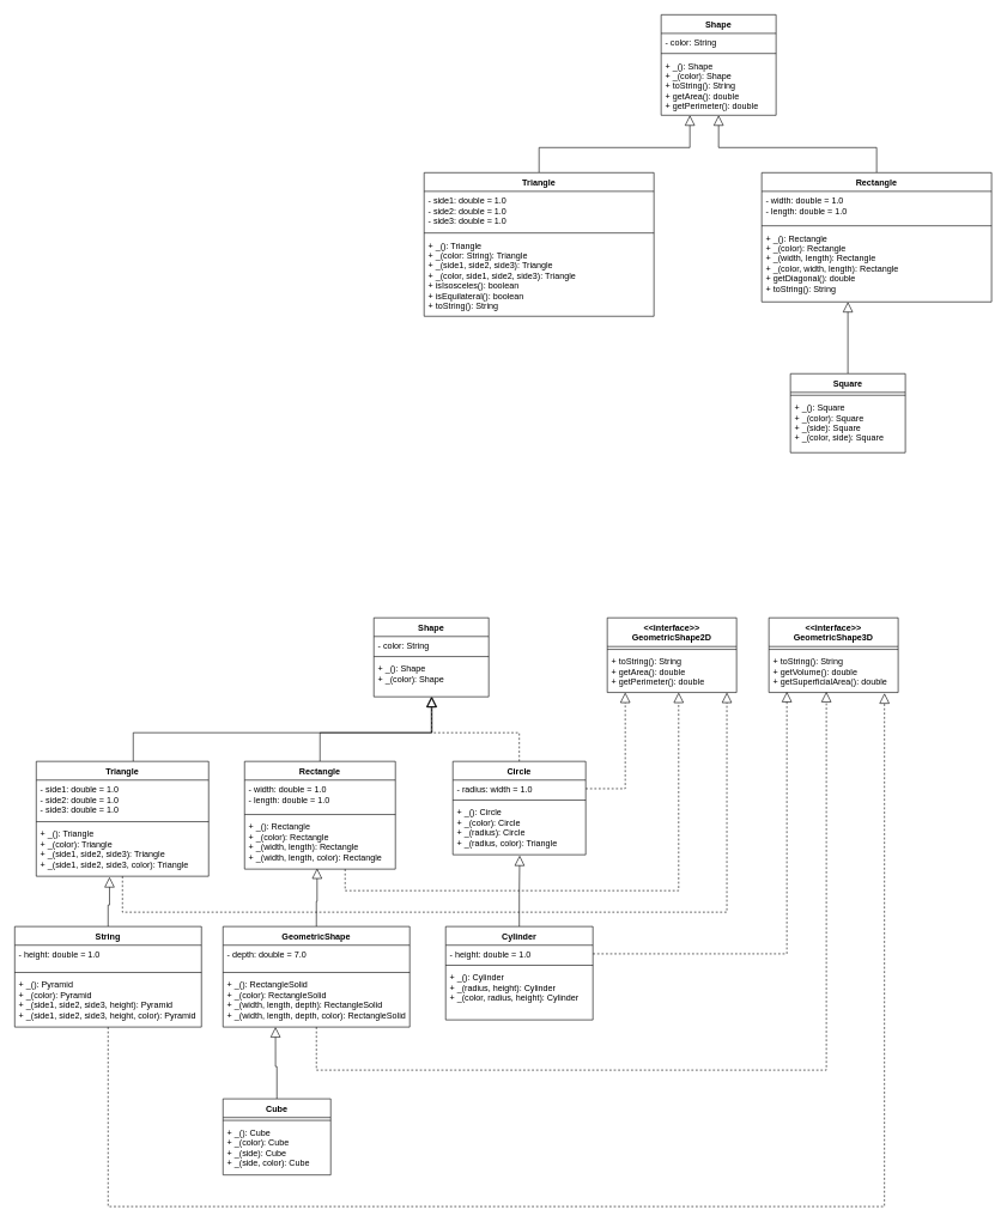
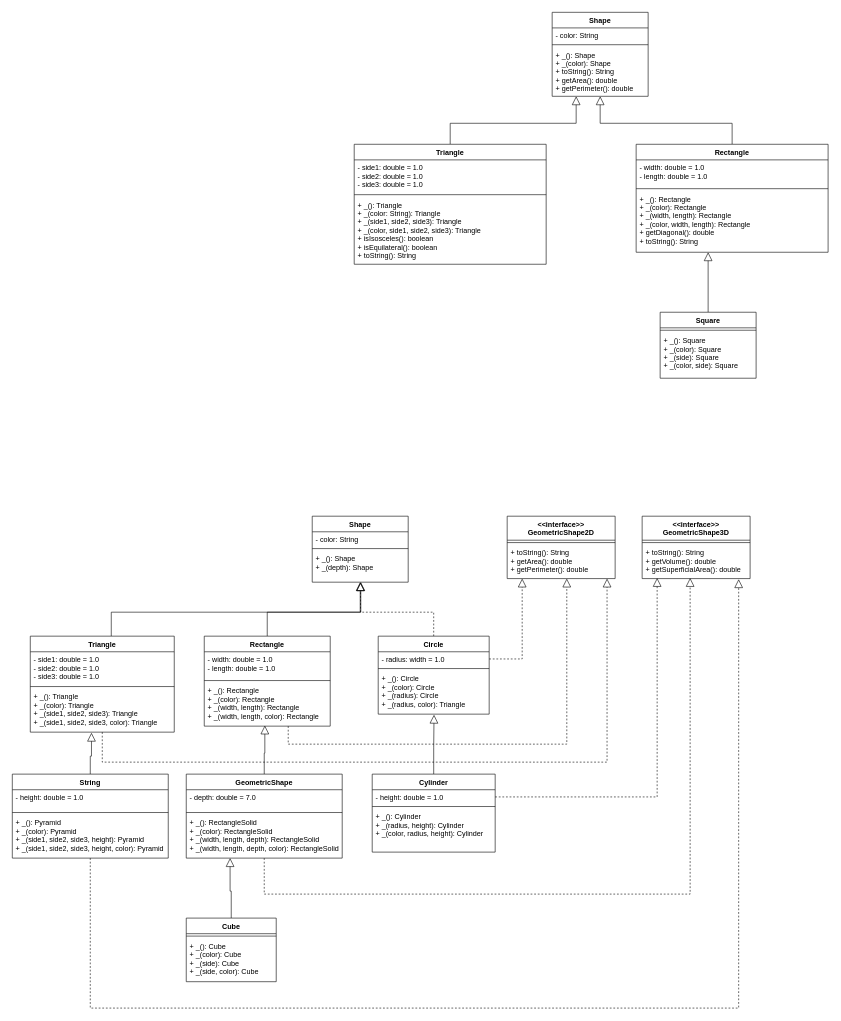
  <mxCell id="0" />
  <mxCell id="1" parent="0" />
  <mxCell id="2" value="Shape" style="swimlane;fontStyle=1;align=center;verticalAlign=top;childLayout=stackLayout;horizontal=1;startSize=26;horizontalStack=0;resizeParent=1;resizeParentMax=0;resizeLast=0;collapsible=1;marginBottom=0;" parent="1" vertex="1"><mxGeometry x="920" y="20" width="160" height="140" as="geometry" /></mxCell>
  <mxCell id="3" value="- color: String" style="text;strokeColor=none;fillColor=none;align=left;verticalAlign=top;spacingLeft=4;spacingRight=4;overflow=hidden;rotatable=0;points=[[0,0.5],[1,0.5]];portConstraint=eastwest;" parent="2" vertex="1"><mxGeometry y="26" width="160" height="24" as="geometry" /></mxCell>
  <mxCell id="4" value="" style="line;strokeWidth=1;fillColor=none;align=left;verticalAlign=middle;spacingTop=-1;spacingLeft=3;spacingRight=3;rotatable=0;labelPosition=right;points=[];portConstraint=eastwest;" parent="2" vertex="1"><mxGeometry y="50" width="160" height="8" as="geometry" /></mxCell>
  <mxCell id="5" value="+ _(): Shape&#10;+ _(color): Shape&#10;+ toString(): String&#10;+ getArea(): double&#10;+ getPerimeter(): double" style="text;strokeColor=none;fillColor=none;align=left;verticalAlign=top;spacingLeft=4;spacingRight=4;overflow=hidden;rotatable=0;points=[[0,0.5],[1,0.5]];portConstraint=eastwest;" parent="2" vertex="1"><mxGeometry y="58" width="160" height="82" as="geometry" /></mxCell>
  <mxCell id="6" style="edgeStyle=orthogonalEdgeStyle;rounded=0;orthogonalLoop=1;jettySize=auto;html=1;entryX=0.5;entryY=1;entryDx=0;entryDy=0;entryPerimeter=0;endArrow=block;endFill=0;endSize=12;" parent="1" source="7" target="5" edge="1"><mxGeometry relative="1" as="geometry" /></mxCell>
  <mxCell id="7" value="Rectangle" style="swimlane;fontStyle=1;align=center;verticalAlign=top;childLayout=stackLayout;horizontal=1;startSize=26;horizontalStack=0;resizeParent=1;resizeParentMax=0;resizeLast=0;collapsible=1;marginBottom=0;" parent="1" vertex="1"><mxGeometry x="1060" y="240" width="320" height="180" as="geometry" /></mxCell>
  <mxCell id="8" value="- width: double = 1.0&#10;- length: double = 1.0" style="text;strokeColor=none;fillColor=none;align=left;verticalAlign=top;spacingLeft=4;spacingRight=4;overflow=hidden;rotatable=0;points=[[0,0.5],[1,0.5]];portConstraint=eastwest;" parent="7" vertex="1"><mxGeometry y="26" width="320" height="44" as="geometry" /></mxCell>
  <mxCell id="9" value="" style="line;strokeWidth=1;fillColor=none;align=left;verticalAlign=middle;spacingTop=-1;spacingLeft=3;spacingRight=3;rotatable=0;labelPosition=right;points=[];portConstraint=eastwest;" parent="7" vertex="1"><mxGeometry y="70" width="320" height="8" as="geometry" /></mxCell>
  <mxCell id="10" value="+ _(): Rectangle&#10;+ _(color): Rectangle&#10;+ _(width, length): Rectangle&#10;+ _(color, width, length): Rectangle&#10;+ getDiagonal(): double&#10;+ toString(): String" style="text;strokeColor=none;fillColor=none;align=left;verticalAlign=top;spacingLeft=4;spacingRight=4;overflow=hidden;rotatable=0;points=[[0,0.5],[1,0.5]];portConstraint=eastwest;" parent="7" vertex="1"><mxGeometry y="78" width="320" height="102" as="geometry" /></mxCell>
  <mxCell id="11" style="edgeStyle=orthogonalEdgeStyle;rounded=0;orthogonalLoop=1;jettySize=auto;html=1;endArrow=block;endFill=0;endSize=12;entryX=0.25;entryY=1;entryDx=0;entryDy=0;entryPerimeter=0;" parent="1" source="12" target="5" edge="1"><mxGeometry relative="1" as="geometry"><mxPoint x="880" y="160" as="targetPoint" /></mxGeometry></mxCell>
  <mxCell id="12" value="Triangle" style="swimlane;fontStyle=1;align=center;verticalAlign=top;childLayout=stackLayout;horizontal=1;startSize=26;horizontalStack=0;resizeParent=1;resizeParentMax=0;resizeLast=0;collapsible=1;marginBottom=0;" parent="1" vertex="1"><mxGeometry x="590" y="240" width="320" height="200" as="geometry" /></mxCell>
  <mxCell id="13" value="- side1: double = 1.0&#10;- side2: double = 1.0&#10;- side3: double = 1.0" style="text;strokeColor=none;fillColor=none;align=left;verticalAlign=top;spacingLeft=4;spacingRight=4;overflow=hidden;rotatable=0;points=[[0,0.5],[1,0.5]];portConstraint=eastwest;" parent="12" vertex="1"><mxGeometry y="26" width="320" height="54" as="geometry" /></mxCell>
  <mxCell id="14" value="" style="line;strokeWidth=1;fillColor=none;align=left;verticalAlign=middle;spacingTop=-1;spacingLeft=3;spacingRight=3;rotatable=0;labelPosition=right;points=[];portConstraint=eastwest;" parent="12" vertex="1"><mxGeometry y="80" width="320" height="8" as="geometry" /></mxCell>
  <mxCell id="15" value="+ _(): Triangle&#10;+ _(color: String): Triangle&#10;+ _(side1, side2, side3): Triangle&#10;+ _(color, side1, side2, side3): Triangle&#10;+ isIsosceles(): boolean&#10;+ isEquilateral(): boolean&#10;+ toString(): String" style="text;strokeColor=none;fillColor=none;align=left;verticalAlign=top;spacingLeft=4;spacingRight=4;overflow=hidden;rotatable=0;points=[[0,0.5],[1,0.5]];portConstraint=eastwest;" parent="12" vertex="1"><mxGeometry y="88" width="320" height="112" as="geometry" /></mxCell>
  <mxCell id="16" style="edgeStyle=orthogonalEdgeStyle;rounded=0;orthogonalLoop=1;jettySize=auto;html=1;entryX=0.375;entryY=1;entryDx=0;entryDy=0;entryPerimeter=0;endArrow=block;endFill=0;endSize=12;" parent="1" source="17" target="10" edge="1"><mxGeometry relative="1" as="geometry" /></mxCell>
  <mxCell id="17" value="Square" style="swimlane;fontStyle=1;align=center;verticalAlign=top;childLayout=stackLayout;horizontal=1;startSize=26;horizontalStack=0;resizeParent=1;resizeParentMax=0;resizeLast=0;collapsible=1;marginBottom=0;" parent="1" vertex="1"><mxGeometry x="1100" y="520" width="160" height="110" as="geometry" /></mxCell>
  <mxCell id="18" value="" style="line;strokeWidth=1;fillColor=none;align=left;verticalAlign=middle;spacingTop=-1;spacingLeft=3;spacingRight=3;rotatable=0;labelPosition=right;points=[];portConstraint=eastwest;" parent="17" vertex="1"><mxGeometry y="26" width="160" height="8" as="geometry" /></mxCell>
  <mxCell id="19" value="+ _(): Square&#10;+ _(color): Square&#10;+ _(side): Square&#10;+ _(color, side): Square" style="text;strokeColor=none;fillColor=none;align=left;verticalAlign=top;spacingLeft=4;spacingRight=4;overflow=hidden;rotatable=0;points=[[0,0.5],[1,0.5]];portConstraint=eastwest;" parent="17" vertex="1"><mxGeometry y="34" width="160" height="76" as="geometry" /></mxCell>
  <mxCell id="20" style="edgeStyle=orthogonalEdgeStyle;rounded=0;jumpSize=6;orthogonalLoop=1;jettySize=auto;html=1;exitX=0.5;exitY=0;exitDx=0;exitDy=0;entryX=0.503;entryY=1;entryDx=0;entryDy=0;entryPerimeter=0;endArrow=block;endFill=0;endSize=12;dashed=1;" edge="1" parent="1" source="21" target="39"><mxGeometry relative="1" as="geometry" /></mxCell>
  <mxCell id="21" value="Circle" style="swimlane;fontStyle=1;align=center;verticalAlign=top;childLayout=stackLayout;horizontal=1;startSize=26;horizontalStack=0;resizeParent=1;resizeParentMax=0;resizeLast=0;collapsible=1;marginBottom=0;" vertex="1" parent="1"><mxGeometry x="630" y="1060" width="185" height="130" as="geometry" /></mxCell>
  <mxCell id="22" value="- radius: width = 1.0&#10;" style="text;strokeColor=none;fillColor=none;align=left;verticalAlign=top;spacingLeft=4;spacingRight=4;overflow=hidden;rotatable=0;points=[[0,0.5],[1,0.5]];portConstraint=eastwest;" vertex="1" parent="21"><mxGeometry y="26" width="185" height="24" as="geometry" /></mxCell>
  <mxCell id="23" value="" style="line;strokeWidth=1;fillColor=none;align=left;verticalAlign=middle;spacingTop=-1;spacingLeft=3;spacingRight=3;rotatable=0;labelPosition=right;points=[];portConstraint=eastwest;" vertex="1" parent="21"><mxGeometry y="50" width="185" height="8" as="geometry" /></mxCell>
  <mxCell id="24" value="+ _(): Circle&#10;+ _(color): Circle&#10;+ _(radius): Circle&#10;+ _(radius, color): Triangle&#10;" style="text;strokeColor=none;fillColor=none;align=left;verticalAlign=top;spacingLeft=4;spacingRight=4;overflow=hidden;rotatable=0;points=[[0,0.5],[1,0.5]];portConstraint=eastwest;" vertex="1" parent="21"><mxGeometry y="58" width="185" height="72" as="geometry" /></mxCell>
  <mxCell id="25" value="&lt;&lt;interface&gt;&gt;&#10;GeometricShape2D" style="swimlane;fontStyle=1;align=center;verticalAlign=top;childLayout=stackLayout;horizontal=1;startSize=40;horizontalStack=0;resizeParent=1;resizeParentMax=0;resizeLast=0;collapsible=1;marginBottom=0;" vertex="1" parent="1"><mxGeometry x="845" y="860" width="180" height="104" as="geometry" /></mxCell>
  <mxCell id="26" value="" style="line;strokeWidth=1;fillColor=none;align=left;verticalAlign=middle;spacingTop=-1;spacingLeft=3;spacingRight=3;rotatable=0;labelPosition=right;points=[];portConstraint=eastwest;" vertex="1" parent="25"><mxGeometry y="40" width="180" height="8" as="geometry" /></mxCell>
  <mxCell id="27" value="+ toString(): String&#10;+ getArea(): double&#10;+ getPerimeter(): double" style="text;strokeColor=none;fillColor=none;align=left;verticalAlign=top;spacingLeft=4;spacingRight=4;overflow=hidden;rotatable=0;points=[[0,0.5],[1,0.5]];portConstraint=eastwest;fontStyle=0" vertex="1" parent="25"><mxGeometry y="48" width="180" height="56" as="geometry" /></mxCell>
  <mxCell id="28" style="edgeStyle=orthogonalEdgeStyle;rounded=0;jumpSize=6;orthogonalLoop=1;jettySize=auto;html=1;entryX=0.503;entryY=1.014;entryDx=0;entryDy=0;entryPerimeter=0;endArrow=block;endFill=0;endSize=12;" edge="1" parent="1" source="29" target="24"><mxGeometry relative="1" as="geometry" /></mxCell>
  <mxCell id="29" value="Cylinder" style="swimlane;fontStyle=1;align=center;verticalAlign=top;childLayout=stackLayout;horizontal=1;startSize=26;horizontalStack=0;resizeParent=1;resizeParentMax=0;resizeLast=0;collapsible=1;marginBottom=0;" vertex="1" parent="1"><mxGeometry x="620" y="1290" width="205" height="130" as="geometry" /></mxCell>
  <mxCell id="30" value="- height: double = 1.0" style="text;strokeColor=none;fillColor=none;align=left;verticalAlign=top;spacingLeft=4;spacingRight=4;overflow=hidden;rotatable=0;points=[[0,0.5],[1,0.5]];portConstraint=eastwest;" vertex="1" parent="29"><mxGeometry y="26" width="205" height="24" as="geometry" /></mxCell>
  <mxCell id="31" value="" style="line;strokeWidth=1;fillColor=none;align=left;verticalAlign=middle;spacingTop=-1;spacingLeft=3;spacingRight=3;rotatable=0;labelPosition=right;points=[];portConstraint=eastwest;" vertex="1" parent="29"><mxGeometry y="50" width="205" height="8" as="geometry" /></mxCell>
  <mxCell id="32" value="+ _(): Cylinder&#10;+ _(radius, height): Cylinder&#10;+ _(color, radius, height): Cylinder&#10;" style="text;strokeColor=none;fillColor=none;align=left;verticalAlign=top;spacingLeft=4;spacingRight=4;overflow=hidden;rotatable=0;points=[[0,0.5],[1,0.5]];portConstraint=eastwest;" vertex="1" parent="29"><mxGeometry y="58" width="205" height="72" as="geometry" /></mxCell>
  <mxCell id="33" value="&lt;&lt;interface&gt;&gt;&#10;GeometricShape3D" style="swimlane;fontStyle=1;align=center;verticalAlign=top;childLayout=stackLayout;horizontal=1;startSize=40;horizontalStack=0;resizeParent=1;resizeParentMax=0;resizeLast=0;collapsible=1;marginBottom=0;" vertex="1" parent="1"><mxGeometry x="1070" y="860" width="180" height="104" as="geometry" /></mxCell>
  <mxCell id="34" value="" style="line;strokeWidth=1;fillColor=none;align=left;verticalAlign=middle;spacingTop=-1;spacingLeft=3;spacingRight=3;rotatable=0;labelPosition=right;points=[];portConstraint=eastwest;" vertex="1" parent="33"><mxGeometry y="40" width="180" height="8" as="geometry" /></mxCell>
  <mxCell id="35" value="+ toString(): String&#10;+ getVolume(): double&#10;+ getSuperficialArea(): double" style="text;strokeColor=none;fillColor=none;align=left;verticalAlign=top;spacingLeft=4;spacingRight=4;overflow=hidden;rotatable=0;points=[[0,0.5],[1,0.5]];portConstraint=eastwest;fontStyle=0" vertex="1" parent="33"><mxGeometry y="48" width="180" height="56" as="geometry" /></mxCell>
  <mxCell id="36" value="Shape" style="swimlane;fontStyle=1;align=center;verticalAlign=top;childLayout=stackLayout;horizontal=1;startSize=26;horizontalStack=0;resizeParent=1;resizeParentMax=0;resizeLast=0;collapsible=1;marginBottom=0;" vertex="1" parent="1"><mxGeometry x="520" y="860" width="160" height="110" as="geometry" /></mxCell>
  <mxCell id="37" value="- color: String" style="text;strokeColor=none;fillColor=none;align=left;verticalAlign=top;spacingLeft=4;spacingRight=4;overflow=hidden;rotatable=0;points=[[0,0.5],[1,0.5]];portConstraint=eastwest;" vertex="1" parent="36"><mxGeometry y="26" width="160" height="24" as="geometry" /></mxCell>
  <mxCell id="38" value="" style="line;strokeWidth=1;fillColor=none;align=left;verticalAlign=middle;spacingTop=-1;spacingLeft=3;spacingRight=3;rotatable=0;labelPosition=right;points=[];portConstraint=eastwest;" vertex="1" parent="36"><mxGeometry y="50" width="160" height="8" as="geometry" /></mxCell>
- <mxCell id="39" value="+ _(): Shape&#10;+ _(color): Shape" style="text;strokeColor=none;fillColor=none;align=left;verticalAlign=top;spacingLeft=4;spacingRight=4;overflow=hidden;rotatable=0;points=[[0,0.5],[1,0.5]];portConstraint=eastwest;" vertex="1" parent="36"><mxGeometry y="58" width="160" height="52" as="geometry" /></mxCell>
+ <mxCell id="39" value="+ _(): Shape&#10;+ _(depth): Shape" style="text;strokeColor=none;fillColor=none;align=left;verticalAlign=top;spacingLeft=4;spacingRight=4;overflow=hidden;rotatable=0;points=[[0,0.5],[1,0.5]];portConstraint=eastwest;" vertex="1" parent="36"><mxGeometry y="58" width="160" height="52" as="geometry" /></mxCell>
  <mxCell id="40" style="edgeStyle=orthogonalEdgeStyle;rounded=0;jumpSize=6;orthogonalLoop=1;jettySize=auto;html=1;exitX=1;exitY=0.5;exitDx=0;exitDy=0;entryX=0.139;entryY=1;entryDx=0;entryDy=0;entryPerimeter=0;dashed=1;endArrow=block;endFill=0;endSize=12;" edge="1" parent="1" source="22" target="27"><mxGeometry relative="1" as="geometry" /></mxCell>
  <mxCell id="41" style="edgeStyle=orthogonalEdgeStyle;rounded=0;jumpSize=6;orthogonalLoop=1;jettySize=auto;html=1;exitX=1;exitY=0.5;exitDx=0;exitDy=0;entryX=0.139;entryY=0.982;entryDx=0;entryDy=0;entryPerimeter=0;dashed=1;endArrow=block;endFill=0;endSize=12;" edge="1" parent="1" source="30" target="35"><mxGeometry relative="1" as="geometry" /></mxCell>
  <mxCell id="42" style="edgeStyle=orthogonalEdgeStyle;rounded=0;jumpSize=6;orthogonalLoop=1;jettySize=auto;html=1;entryX=0.506;entryY=1;entryDx=0;entryDy=0;entryPerimeter=0;endArrow=block;endFill=0;endSize=12;" edge="1" parent="1" source="44" target="39"><mxGeometry relative="1" as="geometry" /></mxCell>
  <mxCell id="43" style="edgeStyle=orthogonalEdgeStyle;rounded=0;jumpSize=6;orthogonalLoop=1;jettySize=auto;html=1;entryX=0.552;entryY=1;entryDx=0;entryDy=0;entryPerimeter=0;dashed=1;endArrow=block;endFill=0;endSize=12;" edge="1" parent="1" source="44" target="27"><mxGeometry relative="1" as="geometry"><Array as="points"><mxPoint x="480" y="1240" /><mxPoint x="944" y="1240" /></Array></mxGeometry></mxCell>
  <mxCell id="44" value="Rectangle" style="swimlane;fontStyle=1;align=center;verticalAlign=top;childLayout=stackLayout;horizontal=1;startSize=26;horizontalStack=0;resizeParent=1;resizeParentMax=0;resizeLast=0;collapsible=1;marginBottom=0;" vertex="1" parent="1"><mxGeometry x="340" y="1060" width="210" height="150" as="geometry" /></mxCell>
  <mxCell id="45" value="- width: double = 1.0&#10;- length: double = 1.0" style="text;strokeColor=none;fillColor=none;align=left;verticalAlign=top;spacingLeft=4;spacingRight=4;overflow=hidden;rotatable=0;points=[[0,0.5],[1,0.5]];portConstraint=eastwest;" vertex="1" parent="44"><mxGeometry y="26" width="210" height="44" as="geometry" /></mxCell>
  <mxCell id="46" value="" style="line;strokeWidth=1;fillColor=none;align=left;verticalAlign=middle;spacingTop=-1;spacingLeft=3;spacingRight=3;rotatable=0;labelPosition=right;points=[];portConstraint=eastwest;" vertex="1" parent="44"><mxGeometry y="70" width="210" height="8" as="geometry" /></mxCell>
  <mxCell id="47" value="+ _(): Rectangle&#10;+ _(color): Rectangle&#10;+ _(width, length): Rectangle&#10;+ _(width, length, color): Rectangle&#10;" style="text;strokeColor=none;fillColor=none;align=left;verticalAlign=top;spacingLeft=4;spacingRight=4;overflow=hidden;rotatable=0;points=[[0,0.5],[1,0.5]];portConstraint=eastwest;" vertex="1" parent="44"><mxGeometry y="78" width="210" height="72" as="geometry" /></mxCell>
  <mxCell id="48" style="edgeStyle=orthogonalEdgeStyle;rounded=0;jumpSize=6;orthogonalLoop=1;jettySize=auto;html=1;entryX=0.481;entryY=0.986;entryDx=0;entryDy=0;entryPerimeter=0;endArrow=block;endFill=0;endSize=12;" edge="1" parent="1" source="50" target="47"><mxGeometry relative="1" as="geometry" /></mxCell>
  <mxCell id="49" style="edgeStyle=orthogonalEdgeStyle;rounded=0;jumpSize=6;orthogonalLoop=1;jettySize=auto;html=1;endArrow=block;endFill=0;endSize=12;dashed=1;" edge="1" parent="1" source="50"><mxGeometry relative="1" as="geometry"><mxPoint x="1150" y="963" as="targetPoint" /><Array as="points"><mxPoint x="440" y="1490" /><mxPoint x="1150" y="1490" /><mxPoint x="1150" y="963" /></Array></mxGeometry></mxCell>
  <mxCell id="50" value="GeometricShape" style="swimlane;fontStyle=1;align=center;verticalAlign=top;childLayout=stackLayout;horizontal=1;startSize=26;horizontalStack=0;resizeParent=1;resizeParentMax=0;resizeLast=0;collapsible=1;marginBottom=0;" vertex="1" parent="1"><mxGeometry x="310" y="1290" width="260" height="140" as="geometry" /></mxCell>
  <mxCell id="51" value="- depth: double = 7.0" style="text;strokeColor=none;fillColor=none;align=left;verticalAlign=top;spacingLeft=4;spacingRight=4;overflow=hidden;rotatable=0;points=[[0,0.5],[1,0.5]];portConstraint=eastwest;" vertex="1" parent="50"><mxGeometry y="26" width="260" height="34" as="geometry" /></mxCell>
  <mxCell id="52" value="" style="line;strokeWidth=1;fillColor=none;align=left;verticalAlign=middle;spacingTop=-1;spacingLeft=3;spacingRight=3;rotatable=0;labelPosition=right;points=[];portConstraint=eastwest;" vertex="1" parent="50"><mxGeometry y="60" width="260" height="8" as="geometry" /></mxCell>
  <mxCell id="53" value="+ _(): RectangleSolid&#10;+ _(color): RectangleSolid&#10;+ _(width, length, depth): RectangleSolid&#10;+ _(width, length, depth, color): RectangleSolid&#10;" style="text;strokeColor=none;fillColor=none;align=left;verticalAlign=top;spacingLeft=4;spacingRight=4;overflow=hidden;rotatable=0;points=[[0,0.5],[1,0.5]];portConstraint=eastwest;" vertex="1" parent="50"><mxGeometry y="68" width="260" height="72" as="geometry" /></mxCell>
  <mxCell id="54" style="edgeStyle=orthogonalEdgeStyle;rounded=0;jumpSize=6;orthogonalLoop=1;jettySize=auto;html=1;endArrow=block;endFill=0;endSize=12;" edge="1" parent="1" source="56"><mxGeometry relative="1" as="geometry"><mxPoint x="600" y="970" as="targetPoint" /><Array as="points"><mxPoint x="185" y="1020" /><mxPoint x="600" y="1020" /></Array></mxGeometry></mxCell>
  <mxCell id="55" style="edgeStyle=orthogonalEdgeStyle;rounded=0;jumpSize=6;orthogonalLoop=1;jettySize=auto;html=1;entryX=0.925;entryY=1;entryDx=0;entryDy=0;entryPerimeter=0;endArrow=block;endFill=0;endSize=12;dashed=1;" edge="1" parent="1" source="56" target="27"><mxGeometry relative="1" as="geometry"><Array as="points"><mxPoint x="170" y="1270" /><mxPoint x="1012" y="1270" /></Array></mxGeometry></mxCell>
  <mxCell id="56" value="Triangle" style="swimlane;fontStyle=1;align=center;verticalAlign=top;childLayout=stackLayout;horizontal=1;startSize=26;horizontalStack=0;resizeParent=1;resizeParentMax=0;resizeLast=0;collapsible=1;marginBottom=0;" vertex="1" parent="1"><mxGeometry x="50" y="1060" width="240" height="160" as="geometry" /></mxCell>
  <mxCell id="57" value="- side1: double = 1.0&#10;- side2: double = 1.0&#10;- side3: double = 1.0" style="text;strokeColor=none;fillColor=none;align=left;verticalAlign=top;spacingLeft=4;spacingRight=4;overflow=hidden;rotatable=0;points=[[0,0.5],[1,0.5]];portConstraint=eastwest;" vertex="1" parent="56"><mxGeometry y="26" width="240" height="54" as="geometry" /></mxCell>
  <mxCell id="58" value="" style="line;strokeWidth=1;fillColor=none;align=left;verticalAlign=middle;spacingTop=-1;spacingLeft=3;spacingRight=3;rotatable=0;labelPosition=right;points=[];portConstraint=eastwest;" vertex="1" parent="56"><mxGeometry y="80" width="240" height="8" as="geometry" /></mxCell>
  <mxCell id="59" value="+ _(): Triangle&#10;+ _(color): Triangle&#10;+ _(side1, side2, side3): Triangle&#10;+ _(side1, side2, side3, color): Triangle&#10;" style="text;strokeColor=none;fillColor=none;align=left;verticalAlign=top;spacingLeft=4;spacingRight=4;overflow=hidden;rotatable=0;points=[[0,0.5],[1,0.5]];portConstraint=eastwest;" vertex="1" parent="56"><mxGeometry y="88" width="240" height="72" as="geometry" /></mxCell>
  <mxCell id="60" style="edgeStyle=orthogonalEdgeStyle;rounded=0;jumpSize=6;orthogonalLoop=1;jettySize=auto;html=1;entryX=0.894;entryY=1.018;entryDx=0;entryDy=0;entryPerimeter=0;dashed=1;endArrow=block;endFill=0;endSize=12;" edge="1" parent="1" source="62" target="35"><mxGeometry relative="1" as="geometry"><Array as="points"><mxPoint x="150" y="1680" /><mxPoint x="1231" y="1680" /></Array></mxGeometry></mxCell>
  <mxCell id="61" style="edgeStyle=orthogonalEdgeStyle;rounded=0;jumpSize=6;orthogonalLoop=1;jettySize=auto;html=1;entryX=0.425;entryY=1.014;entryDx=0;entryDy=0;entryPerimeter=0;endArrow=block;endFill=0;endSize=12;" edge="1" parent="1" source="62" target="59"><mxGeometry relative="1" as="geometry" /></mxCell>
  <mxCell id="62" value="String" style="swimlane;fontStyle=1;align=center;verticalAlign=top;childLayout=stackLayout;horizontal=1;startSize=26;horizontalStack=0;resizeParent=1;resizeParentMax=0;resizeLast=0;collapsible=1;marginBottom=0;" vertex="1" parent="1"><mxGeometry x="20" y="1290" width="260" height="140" as="geometry" /></mxCell>
  <mxCell id="63" value="- height: double = 1.0" style="text;strokeColor=none;fillColor=none;align=left;verticalAlign=top;spacingLeft=4;spacingRight=4;overflow=hidden;rotatable=0;points=[[0,0.5],[1,0.5]];portConstraint=eastwest;" vertex="1" parent="62"><mxGeometry y="26" width="260" height="34" as="geometry" /></mxCell>
  <mxCell id="64" value="" style="line;strokeWidth=1;fillColor=none;align=left;verticalAlign=middle;spacingTop=-1;spacingLeft=3;spacingRight=3;rotatable=0;labelPosition=right;points=[];portConstraint=eastwest;" vertex="1" parent="62"><mxGeometry y="60" width="260" height="8" as="geometry" /></mxCell>
  <mxCell id="65" value="+ _(): Pyramid&#10;+ _(color): Pyramid&#10;+ _(side1, side2, side3, height): Pyramid&#10;+ _(side1, side2, side3, height, color): Pyramid&#10;" style="text;strokeColor=none;fillColor=none;align=left;verticalAlign=top;spacingLeft=4;spacingRight=4;overflow=hidden;rotatable=0;points=[[0,0.5],[1,0.5]];portConstraint=eastwest;" vertex="1" parent="62"><mxGeometry y="68" width="260" height="72" as="geometry" /></mxCell>
  <mxCell id="66" style="edgeStyle=orthogonalEdgeStyle;rounded=0;jumpSize=6;orthogonalLoop=1;jettySize=auto;html=1;entryX=0.281;entryY=1;entryDx=0;entryDy=0;entryPerimeter=0;endArrow=block;endFill=0;endSize=12;" edge="1" parent="1" source="67" target="53"><mxGeometry relative="1" as="geometry" /></mxCell>
  <mxCell id="67" value="Cube" style="swimlane;fontStyle=1;align=center;verticalAlign=top;childLayout=stackLayout;horizontal=1;startSize=26;horizontalStack=0;resizeParent=1;resizeParentMax=0;resizeLast=0;collapsible=1;marginBottom=0;" vertex="1" parent="1"><mxGeometry x="310" y="1530" width="150" height="106" as="geometry" /></mxCell>
  <mxCell id="68" value="" style="line;strokeWidth=1;fillColor=none;align=left;verticalAlign=middle;spacingTop=-1;spacingLeft=3;spacingRight=3;rotatable=0;labelPosition=right;points=[];portConstraint=eastwest;" vertex="1" parent="67"><mxGeometry y="26" width="150" height="8" as="geometry" /></mxCell>
  <mxCell id="69" value="+ _(): Cube&#10;+ _(color): Cube&#10;+ _(side): Cube&#10;+ _(side, color): Cube&#10;" style="text;strokeColor=none;fillColor=none;align=left;verticalAlign=top;spacingLeft=4;spacingRight=4;overflow=hidden;rotatable=0;points=[[0,0.5],[1,0.5]];portConstraint=eastwest;" vertex="1" parent="67"><mxGeometry y="34" width="150" height="72" as="geometry" /></mxCell>
